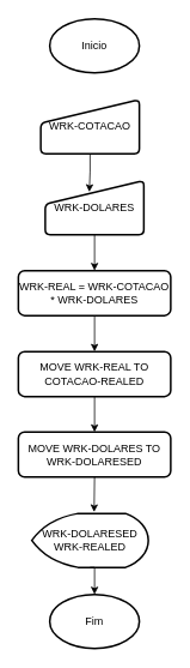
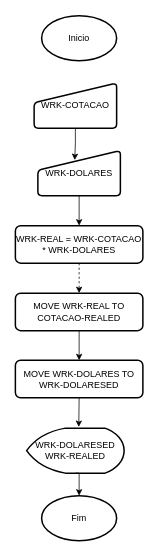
  <mxCell id="0" />
  <mxCell id="1" parent="0" />
  <mxCell id="2" value="Inicio" style="strokeWidth=2;html=1;shape=mxgraph.flowchart.start_1;whiteSpace=wrap;" vertex="1" parent="1"><mxGeometry x="55" y="20" width="100" height="60" as="geometry" /></mxCell>
  <mxCell id="3" value="Fim" style="strokeWidth=2;html=1;shape=mxgraph.flowchart.start_1;whiteSpace=wrap;" vertex="1" parent="1"><mxGeometry x="55" y="660" width="100" height="60" as="geometry" /></mxCell>
  <mxCell id="4" value="WRK-COTACAO" style="html=1;strokeWidth=2;shape=manualInput;whiteSpace=wrap;rounded=1;size=26;arcSize=11;" vertex="1" parent="1"><mxGeometry x="45" y="110" width="110" height="60" as="geometry" /></mxCell>
  <mxCell id="5" style="edgeStyle=orthogonalEdgeStyle;rounded=0;orthogonalLoop=1;jettySize=auto;html=1;exitX=0.5;exitY=1;exitDx=0;exitDy=0;entryX=0.5;entryY=0;entryDx=0;entryDy=0;" edge="1" parent="1" source="6" target="9"><mxGeometry relative="1" as="geometry" /></mxCell>
  <mxCell id="6" value="WRK-DOLARES" style="html=1;strokeWidth=2;shape=manualInput;whiteSpace=wrap;rounded=1;size=26;arcSize=11;" vertex="1" parent="1"><mxGeometry x="50" y="200" width="110" height="60" as="geometry" /></mxCell>
  <mxCell id="7" style="edgeStyle=orthogonalEdgeStyle;rounded=0;orthogonalLoop=1;jettySize=auto;html=1;exitX=0.5;exitY=1;exitDx=0;exitDy=0;entryX=0.447;entryY=0.209;entryDx=0;entryDy=0;entryPerimeter=0;" edge="1" parent="1" source="4" target="6"><mxGeometry relative="1" as="geometry" /></mxCell>
- <mxCell id="8" style="edgeStyle=orthogonalEdgeStyle;rounded=0;orthogonalLoop=1;jettySize=auto;html=1;exitX=0.5;exitY=1;exitDx=0;exitDy=0;entryX=0.5;entryY=0;entryDx=0;entryDy=0;" edge="1" parent="1" source="9" target="11"><mxGeometry relative="1" as="geometry" /></mxCell>
+ <mxCell id="8" style="edgeStyle=orthogonalEdgeStyle;rounded=0;orthogonalLoop=1;jettySize=auto;html=1;exitX=0.5;exitY=1;exitDx=0;exitDy=0;entryX=0.5;entryY=0;entryDx=0;entryDy=0;dashed=1;" edge="1" parent="1" source="9" target="11"><mxGeometry relative="1" as="geometry" /></mxCell>
  <mxCell id="9" value="WRK-REAL = WRK-COTACAO * WRK-DOLARES" style="rounded=1;whiteSpace=wrap;html=1;absoluteArcSize=1;arcSize=14;strokeWidth=2;" vertex="1" parent="1"><mxGeometry x="20" y="300" width="170" height="50" as="geometry" /></mxCell>
  <mxCell id="10" style="edgeStyle=orthogonalEdgeStyle;rounded=0;orthogonalLoop=1;jettySize=auto;html=1;exitX=0.5;exitY=1;exitDx=0;exitDy=0;entryX=0.5;entryY=0;entryDx=0;entryDy=0;" edge="1" parent="1" source="11" target="12"><mxGeometry relative="1" as="geometry" /></mxCell>
  <mxCell id="11" value="MOVE WRK-REAL TO COTACAO-REALED" style="rounded=1;whiteSpace=wrap;html=1;absoluteArcSize=1;arcSize=14;strokeWidth=2;" vertex="1" parent="1"><mxGeometry x="20" y="390" width="170" height="50" as="geometry" /></mxCell>
  <mxCell id="12" value="MOVE WRK-DOLARES TO WRK-DOLARESED" style="rounded=1;whiteSpace=wrap;html=1;absoluteArcSize=1;arcSize=14;strokeWidth=2;" vertex="1" parent="1"><mxGeometry x="20" y="479.5" width="170" height="50" as="geometry" /></mxCell>
  <mxCell id="13" value="WRK-DOLARESED&lt;div&gt;WRK-REALED&lt;/div&gt;" style="strokeWidth=2;html=1;shape=mxgraph.flowchart.display;whiteSpace=wrap;" vertex="1" parent="1"><mxGeometry x="35" y="570" width="130" height="60" as="geometry" /></mxCell>
  <mxCell id="14" style="edgeStyle=orthogonalEdgeStyle;rounded=0;orthogonalLoop=1;jettySize=auto;html=1;exitX=0.5;exitY=1;exitDx=0;exitDy=0;exitPerimeter=0;entryX=0.5;entryY=0;entryDx=0;entryDy=0;entryPerimeter=0;" edge="1" parent="1" source="13" target="3"><mxGeometry relative="1" as="geometry" /></mxCell>
  <mxCell id="15" style="edgeStyle=orthogonalEdgeStyle;rounded=0;orthogonalLoop=1;jettySize=auto;html=1;exitX=0.5;exitY=1;exitDx=0;exitDy=0;entryX=0.535;entryY=-0.026;entryDx=0;entryDy=0;entryPerimeter=0;" edge="1" parent="1" source="12" target="13"><mxGeometry relative="1" as="geometry" /></mxCell>
